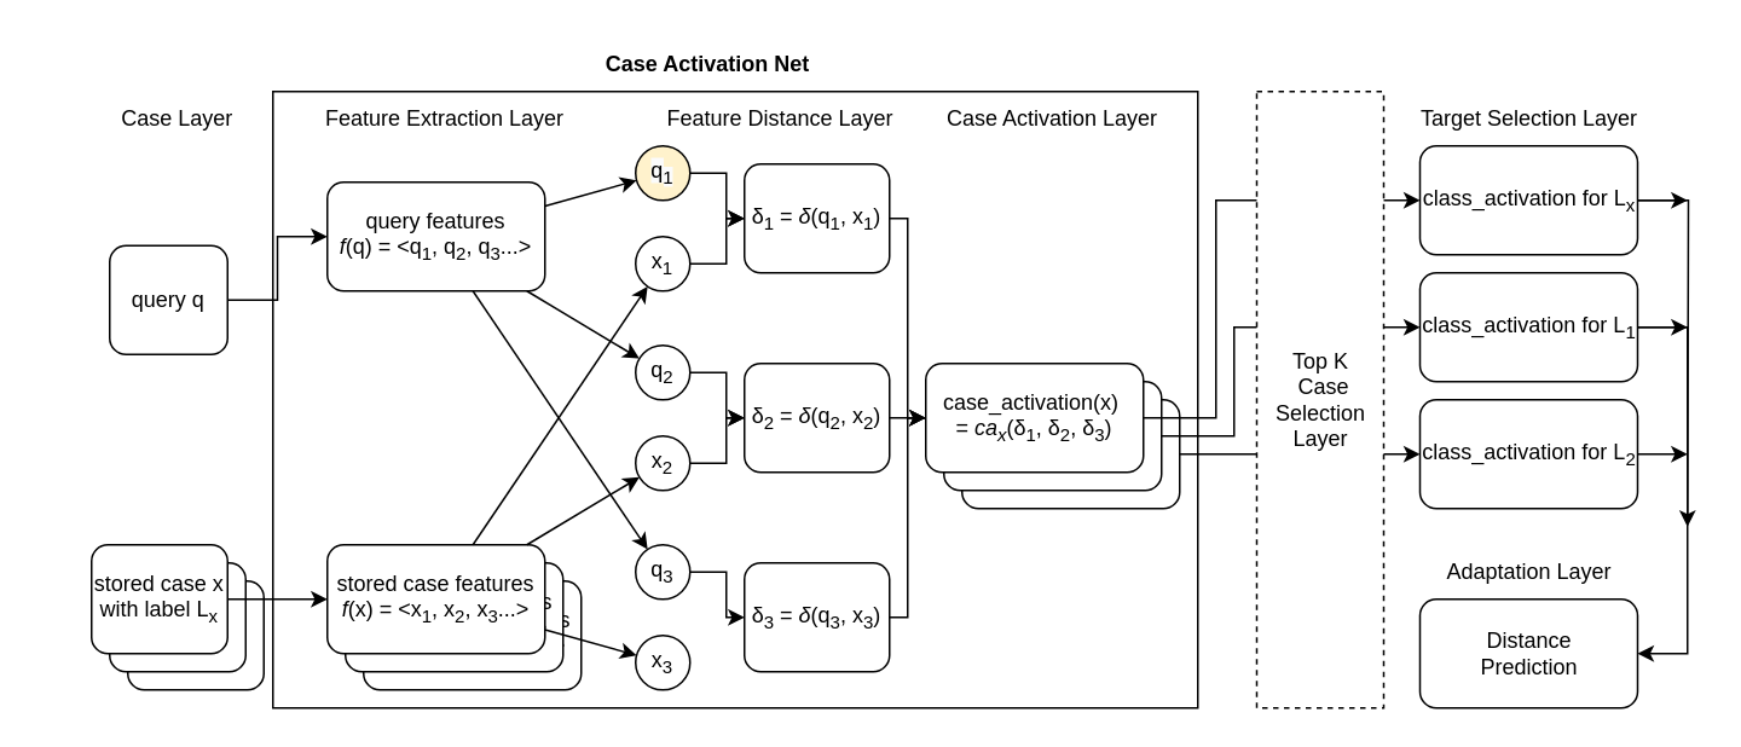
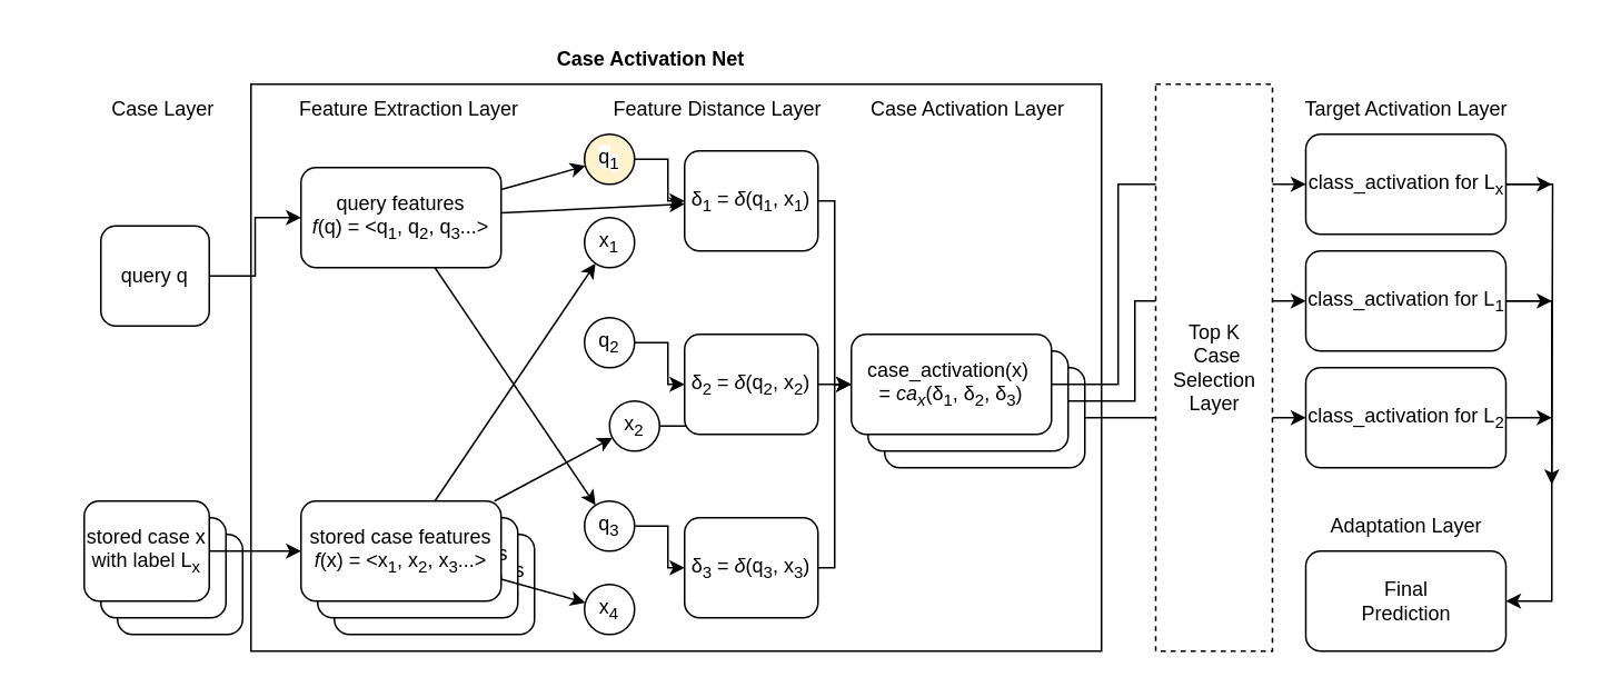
  <mxCell id="0" />
  <mxCell id="1" parent="0" />
  <mxCell id="2" value="" style="rounded=0;whiteSpace=wrap;html=1;" vertex="1" parent="1"><mxGeometry x="150" y="50" width="510" height="340" as="geometry" /></mxCell>
  <mxCell id="3" value="" style="edgeStyle=orthogonalEdgeStyle;rounded=0;orthogonalLoop=1;jettySize=auto;html=1;" edge="1" parent="1" source="4" target="36"><mxGeometry relative="1" as="geometry" /></mxCell>
  <mxCell id="4" value="query q" style="rounded=1;whiteSpace=wrap;html=1;" vertex="1" parent="1"><mxGeometry x="60" y="135" width="65" height="60" as="geometry" /></mxCell>
  <mxCell id="5" style="edgeStyle=orthogonalEdgeStyle;rounded=0;orthogonalLoop=1;jettySize=auto;html=1;" edge="1" parent="1" source="6" target="17"><mxGeometry relative="1" as="geometry" /></mxCell>
  <mxCell id="6" value="&lt;span style=&quot;color: rgb(0, 0, 0); font-family: Helvetica; font-size: 12px; font-style: normal; font-variant-ligatures: normal; font-variant-caps: normal; font-weight: 400; letter-spacing: normal; orphans: 2; text-align: center; text-indent: 0px; text-transform: none; widows: 2; word-spacing: 0px; -webkit-text-stroke-width: 0px; background-color: rgb(251, 251, 251); text-decoration-thickness: initial; text-decoration-style: initial; text-decoration-color: initial; float: none; display: inline !important;&quot;&gt;q&lt;/span&gt;&lt;sub style=&quot;border-color: var(--border-color); color: rgb(0, 0, 0); font-family: Helvetica; font-style: normal; font-variant-ligatures: normal; font-variant-caps: normal; font-weight: 400; letter-spacing: normal; orphans: 2; text-align: center; text-indent: 0px; text-transform: none; widows: 2; word-spacing: 0px; -webkit-text-stroke-width: 0px; background-color: rgb(251, 251, 251); text-decoration-thickness: initial; text-decoration-style: initial; text-decoration-color: initial;&quot;&gt;1&lt;/sub&gt;" style="ellipse;whiteSpace=wrap;html=1;aspect=fixed;fillColor=#fff2cc;" vertex="1" parent="1"><mxGeometry x="350" y="80" width="30" height="30" as="geometry" /></mxCell>
  <mxCell id="7" style="edgeStyle=orthogonalEdgeStyle;rounded=0;orthogonalLoop=1;jettySize=auto;html=1;" edge="1" parent="1" source="8" target="19"><mxGeometry relative="1" as="geometry" /></mxCell>
  <mxCell id="8" value="q&lt;sub style=&quot;border-color: var(--border-color);&quot;&gt;2&lt;/sub&gt;" style="ellipse;whiteSpace=wrap;html=1;aspect=fixed;" vertex="1" parent="1"><mxGeometry x="350" y="190" width="30" height="30" as="geometry" /></mxCell>
  <mxCell id="9" style="edgeStyle=orthogonalEdgeStyle;rounded=0;orthogonalLoop=1;jettySize=auto;html=1;" edge="1" parent="1" source="10" target="21"><mxGeometry relative="1" as="geometry" /></mxCell>
  <mxCell id="10" value="q&lt;sub style=&quot;border-color: var(--border-color);&quot;&gt;3&lt;/sub&gt;" style="ellipse;whiteSpace=wrap;html=1;aspect=fixed;" vertex="1" parent="1"><mxGeometry x="350" y="300" width="30" height="30" as="geometry" /></mxCell>
- <mxCell id="11" style="edgeStyle=orthogonalEdgeStyle;rounded=0;orthogonalLoop=1;jettySize=auto;html=1;" edge="1" parent="1" source="12" target="17"><mxGeometry relative="1" as="geometry" /></mxCell>
  <mxCell id="12" value="x&lt;sub style=&quot;border-color: var(--border-color);&quot;&gt;1&lt;/sub&gt;" style="ellipse;whiteSpace=wrap;html=1;aspect=fixed;" vertex="1" parent="1"><mxGeometry x="350" y="130" width="30" height="30" as="geometry" /></mxCell>
  <mxCell id="13" style="edgeStyle=orthogonalEdgeStyle;rounded=0;orthogonalLoop=1;jettySize=auto;html=1;" edge="1" parent="1" source="14" target="19"><mxGeometry relative="1" as="geometry" /></mxCell>
- <mxCell id="14" value="x&lt;sub style=&quot;border-color: var(--border-color);&quot;&gt;2&lt;/sub&gt;" style="ellipse;whiteSpace=wrap;html=1;aspect=fixed;" vertex="1" parent="1"><mxGeometry x="350" y="240" width="30" height="30" as="geometry" /></mxCell>
- <mxCell id="15" value="x&lt;sub style=&quot;border-color: var(--border-color);&quot;&gt;3&lt;/sub&gt;" style="ellipse;whiteSpace=wrap;html=1;aspect=fixed;" vertex="1" parent="1"><mxGeometry x="350" y="350" width="30" height="30" as="geometry" /></mxCell>
+ <mxCell id="14" value="x&lt;sub style=&quot;border-color: var(--border-color);&quot;&gt;2&lt;/sub&gt;" style="ellipse;whiteSpace=wrap;html=1;aspect=fixed;" vertex="1" parent="1"><mxGeometry x="365" y="240" width="30" height="30" as="geometry" /></mxCell>
+ <mxCell id="15" value="x&lt;sub style=&quot;border-color: var(--border-color);&quot;&gt;4&lt;/sub&gt;" style="ellipse;whiteSpace=wrap;html=1;aspect=fixed;" vertex="1" parent="1"><mxGeometry x="350" y="350" width="30" height="30" as="geometry" /></mxCell>
  <mxCell id="16" style="edgeStyle=orthogonalEdgeStyle;rounded=0;orthogonalLoop=1;jettySize=auto;html=1;entryX=0;entryY=0.5;entryDx=0;entryDy=0;" edge="1" parent="1" source="17" target="54"><mxGeometry relative="1" as="geometry"><Array as="points"><mxPoint x="500" y="120" /><mxPoint x="500" y="230" /></Array></mxGeometry></mxCell>
  <mxCell id="17" value="δ&lt;sub&gt;1&lt;/sub&gt; = &lt;i&gt;δ&lt;/i&gt;(q&lt;sub style=&quot;border-color: var(--border-color);&quot;&gt;1&lt;/sub&gt;, x&lt;sub style=&quot;border-color: var(--border-color);&quot;&gt;1&lt;/sub&gt;)" style="rounded=1;whiteSpace=wrap;html=1;" vertex="1" parent="1"><mxGeometry x="410" y="90" width="80" height="60" as="geometry" /></mxCell>
  <mxCell id="18" value="" style="edgeStyle=orthogonalEdgeStyle;rounded=0;orthogonalLoop=1;jettySize=auto;html=1;" edge="1" parent="1" source="19" target="54"><mxGeometry relative="1" as="geometry" /></mxCell>
  <mxCell id="19" value="δ&lt;sub&gt;2&lt;/sub&gt; = &lt;i&gt;δ&lt;/i&gt;(q&lt;sub style=&quot;border-color: var(--border-color);&quot;&gt;2&lt;/sub&gt;, x&lt;sub style=&quot;border-color: var(--border-color);&quot;&gt;2&lt;/sub&gt;)" style="rounded=1;whiteSpace=wrap;html=1;" vertex="1" parent="1"><mxGeometry x="410" y="200" width="80" height="60" as="geometry" /></mxCell>
  <mxCell id="20" style="edgeStyle=orthogonalEdgeStyle;rounded=0;orthogonalLoop=1;jettySize=auto;html=1;entryX=0;entryY=0.5;entryDx=0;entryDy=0;" edge="1" parent="1" source="21" target="54"><mxGeometry relative="1" as="geometry"><Array as="points"><mxPoint x="500" y="340" /><mxPoint x="500" y="230" /></Array></mxGeometry></mxCell>
  <mxCell id="21" value="δ&lt;sub&gt;3&lt;/sub&gt; = &lt;i&gt;δ&lt;/i&gt;(q&lt;sub style=&quot;border-color: var(--border-color);&quot;&gt;3&lt;/sub&gt;, x&lt;sub style=&quot;border-color: var(--border-color);&quot;&gt;3&lt;/sub&gt;)" style="rounded=1;whiteSpace=wrap;html=1;" vertex="1" parent="1"><mxGeometry x="410" y="310" width="80" height="60" as="geometry" /></mxCell>
  <mxCell id="22" style="edgeStyle=orthogonalEdgeStyle;rounded=0;orthogonalLoop=1;jettySize=auto;html=1;" edge="1" parent="1" source="24"><mxGeometry relative="1" as="geometry"><mxPoint x="930" y="290" as="targetPoint" /></mxGeometry></mxCell>
  <mxCell id="23" style="edgeStyle=orthogonalEdgeStyle;rounded=0;orthogonalLoop=1;jettySize=auto;html=1;" edge="1" parent="1" source="24"><mxGeometry relative="1" as="geometry"><mxPoint x="930" y="110" as="targetPoint" /></mxGeometry></mxCell>
  <mxCell id="24" value="class_activation for L&lt;sub&gt;x&lt;/sub&gt;" style="rounded=1;whiteSpace=wrap;html=1;" vertex="1" parent="1"><mxGeometry x="782.5" y="80" width="120" height="60" as="geometry" /></mxCell>
  <mxCell id="25" value="Feature Distance Layer" style="text;html=1;strokeColor=none;fillColor=none;align=center;verticalAlign=middle;whiteSpace=wrap;rounded=0;" vertex="1" parent="1"><mxGeometry x="335" y="50" width="190" height="30" as="geometry" /></mxCell>
  <mxCell id="26" value="Feature Extraction Layer" style="text;html=1;strokeColor=none;fillColor=none;align=center;verticalAlign=middle;whiteSpace=wrap;rounded=0;" vertex="1" parent="1"><mxGeometry x="150" y="50" width="190" height="30" as="geometry" /></mxCell>
  <mxCell id="27" value="Case Activation Layer" style="text;html=1;strokeColor=none;fillColor=none;align=center;verticalAlign=middle;whiteSpace=wrap;rounded=0;" vertex="1" parent="1"><mxGeometry x="485" y="50" width="190" height="30" as="geometry" /></mxCell>
  <mxCell id="28" value="&lt;b&gt;Case Activation Net&lt;/b&gt;" style="text;html=1;strokeColor=none;fillColor=none;align=center;verticalAlign=middle;whiteSpace=wrap;rounded=0;" vertex="1" parent="1"><mxGeometry x="320" y="20" width="140" height="30" as="geometry" /></mxCell>
  <mxCell id="29" value="" style="edgeStyle=orthogonalEdgeStyle;rounded=0;orthogonalLoop=1;jettySize=auto;html=1;entryX=1;entryY=0.5;entryDx=0;entryDy=0;" edge="1" parent="1" source="31" target="57"><mxGeometry relative="1" as="geometry"><Array as="points"><mxPoint x="930" y="180" /><mxPoint x="930" y="360" /></Array></mxGeometry></mxCell>
  <mxCell id="30" style="edgeStyle=orthogonalEdgeStyle;rounded=0;orthogonalLoop=1;jettySize=auto;html=1;" edge="1" parent="1" source="31"><mxGeometry relative="1" as="geometry"><mxPoint x="930" y="180" as="targetPoint" /></mxGeometry></mxCell>
  <mxCell id="31" value="class_activation for L&lt;sub&gt;1&lt;/sub&gt;" style="rounded=1;whiteSpace=wrap;html=1;" vertex="1" parent="1"><mxGeometry x="782.5" y="150" width="120" height="60" as="geometry" /></mxCell>
  <mxCell id="32" style="edgeStyle=orthogonalEdgeStyle;rounded=0;orthogonalLoop=1;jettySize=auto;html=1;" edge="1" parent="1" source="33"><mxGeometry relative="1" as="geometry"><mxPoint x="930" y="250" as="targetPoint" /></mxGeometry></mxCell>
  <mxCell id="33" value="class_activation for L&lt;sub&gt;2&lt;/sub&gt;" style="rounded=1;whiteSpace=wrap;html=1;" vertex="1" parent="1"><mxGeometry x="782.5" y="220" width="120" height="60" as="geometry" /></mxCell>
  <mxCell id="34" value="Case Layer" style="text;html=1;strokeColor=none;fillColor=none;align=center;verticalAlign=middle;whiteSpace=wrap;rounded=0;" vertex="1" parent="1"><mxGeometry x="20" y="50" width="155" height="30" as="geometry" /></mxCell>
- <mxCell id="35" value="Target Selection Layer" style="text;html=1;strokeColor=none;fillColor=none;align=center;verticalAlign=middle;whiteSpace=wrap;rounded=0;" vertex="1" parent="1"><mxGeometry x="747.5" y="50" width="190" height="30" as="geometry" /></mxCell>
+ <mxCell id="35" value="Target Activation Layer" style="text;html=1;strokeColor=none;fillColor=none;align=center;verticalAlign=middle;whiteSpace=wrap;rounded=0;" vertex="1" parent="1"><mxGeometry x="747.5" y="50" width="190" height="30" as="geometry" /></mxCell>
  <mxCell id="36" value="query features&lt;br&gt;&lt;i&gt;f&lt;/i&gt;(q) = &amp;lt;q&lt;sub&gt;1&lt;/sub&gt;, q&lt;sub&gt;2&lt;/sub&gt;, q&lt;sub&gt;3&lt;/sub&gt;...&amp;gt;" style="rounded=1;whiteSpace=wrap;html=1;" vertex="1" parent="1"><mxGeometry x="180" y="100" width="120" height="60" as="geometry" /></mxCell>
  <mxCell id="37" value="" style="rounded=1;whiteSpace=wrap;html=1;" vertex="1" parent="1"><mxGeometry x="70" y="320" width="75" height="60" as="geometry" /></mxCell>
  <mxCell id="38" value="" style="rounded=1;whiteSpace=wrap;html=1;" vertex="1" parent="1"><mxGeometry x="60" y="310" width="75" height="60" as="geometry" /></mxCell>
  <mxCell id="39" value="stored case x&lt;br&gt;with label L&lt;sub&gt;x&lt;/sub&gt;" style="rounded=1;whiteSpace=wrap;html=1;" vertex="1" parent="1"><mxGeometry x="50" y="300" width="75" height="60" as="geometry" /></mxCell>
  <mxCell id="40" style="edgeStyle=orthogonalEdgeStyle;rounded=0;orthogonalLoop=1;jettySize=auto;html=1;exitX=1;exitY=0.5;exitDx=0;exitDy=0;entryX=0;entryY=0.5;entryDx=0;entryDy=0;" edge="1" parent="1" source="39" target="46"><mxGeometry relative="1" as="geometry" /></mxCell>
  <mxCell id="41" style="rounded=0;orthogonalLoop=1;jettySize=auto;html=1;" edge="1" parent="1" source="36" target="6"><mxGeometry relative="1" as="geometry" /></mxCell>
- <mxCell id="42" style="rounded=0;orthogonalLoop=1;jettySize=auto;html=1;" edge="1" parent="1" source="36" target="8"><mxGeometry relative="1" as="geometry" /></mxCell>
+ <mxCell id="42" style="rounded=0;orthogonalLoop=1;jettySize=auto;html=1;" edge="1" parent="1" source="36" target="17"><mxGeometry relative="1" as="geometry" /></mxCell>
  <mxCell id="43" style="rounded=0;orthogonalLoop=1;jettySize=auto;html=1;" edge="1" parent="1" source="36" target="10"><mxGeometry relative="1" as="geometry" /></mxCell>
  <mxCell id="44" value="stored case features&lt;br&gt;&lt;i&gt;f&lt;/i&gt;(x) = &amp;lt;x&lt;sub&gt;1&lt;/sub&gt;, x&lt;sub&gt;2&lt;/sub&gt;, x&lt;sub&gt;3&lt;/sub&gt;...&amp;gt;" style="rounded=1;whiteSpace=wrap;html=1;" vertex="1" parent="1"><mxGeometry x="200" y="320" width="120" height="60" as="geometry" /></mxCell>
  <mxCell id="45" value="stored case features&lt;br&gt;&lt;i&gt;f&lt;/i&gt;(x) = &amp;lt;x&lt;sub&gt;1&lt;/sub&gt;, x&lt;sub&gt;2&lt;/sub&gt;, x&lt;sub&gt;3&lt;/sub&gt;...&amp;gt;" style="rounded=1;whiteSpace=wrap;html=1;" vertex="1" parent="1"><mxGeometry x="190" y="310" width="120" height="60" as="geometry" /></mxCell>
  <mxCell id="46" value="stored case features&lt;br&gt;&lt;i&gt;f&lt;/i&gt;(x) = &amp;lt;x&lt;sub&gt;1&lt;/sub&gt;, x&lt;sub&gt;2&lt;/sub&gt;, x&lt;sub&gt;3&lt;/sub&gt;...&amp;gt;" style="rounded=1;whiteSpace=wrap;html=1;" vertex="1" parent="1"><mxGeometry x="180" y="300" width="120" height="60" as="geometry" /></mxCell>
  <mxCell id="47" style="rounded=0;orthogonalLoop=1;jettySize=auto;html=1;" edge="1" parent="1" source="46" target="12"><mxGeometry relative="1" as="geometry" /></mxCell>
  <mxCell id="48" style="rounded=0;orthogonalLoop=1;jettySize=auto;html=1;" edge="1" parent="1" source="46" target="14"><mxGeometry relative="1" as="geometry" /></mxCell>
  <mxCell id="49" style="rounded=0;orthogonalLoop=1;jettySize=auto;html=1;" edge="1" parent="1" source="46" target="15"><mxGeometry relative="1" as="geometry" /></mxCell>
  <mxCell id="50" style="edgeStyle=orthogonalEdgeStyle;rounded=0;orthogonalLoop=1;jettySize=auto;html=1;entryX=0;entryY=0.5;entryDx=0;entryDy=0;" edge="1" parent="1" source="51" target="33"><mxGeometry relative="1" as="geometry"><Array as="points"><mxPoint x="730" y="250" /><mxPoint x="730" y="250" /></Array></mxGeometry></mxCell>
  <mxCell id="51" value="case_activation(x)&amp;nbsp;&lt;br&gt;=&amp;nbsp;&lt;i&gt;ca&lt;sub&gt;x&lt;/sub&gt;&lt;/i&gt;(δ&lt;sub&gt;1&lt;/sub&gt;, δ&lt;sub&gt;2&lt;/sub&gt;, δ&lt;sub&gt;3&lt;/sub&gt;)" style="rounded=1;whiteSpace=wrap;html=1;" vertex="1" parent="1"><mxGeometry x="530" y="220" width="120" height="60" as="geometry" /></mxCell>
  <mxCell id="52" style="edgeStyle=orthogonalEdgeStyle;rounded=0;orthogonalLoop=1;jettySize=auto;html=1;entryX=0;entryY=0.5;entryDx=0;entryDy=0;" edge="1" parent="1" source="53" target="31"><mxGeometry relative="1" as="geometry"><Array as="points"><mxPoint x="680" y="240" /><mxPoint x="680" y="180" /></Array></mxGeometry></mxCell>
  <mxCell id="53" value="case_activation(x)&amp;nbsp;&lt;br&gt;=&amp;nbsp;&lt;i&gt;ca&lt;sub&gt;x&lt;/sub&gt;&lt;/i&gt;(δ&lt;sub&gt;1&lt;/sub&gt;, δ&lt;sub&gt;2&lt;/sub&gt;, δ&lt;sub&gt;3&lt;/sub&gt;)" style="rounded=1;whiteSpace=wrap;html=1;" vertex="1" parent="1"><mxGeometry x="520" y="210" width="120" height="60" as="geometry" /></mxCell>
  <mxCell id="54" value="case_activation(x)&amp;nbsp;&lt;br&gt;=&amp;nbsp;&lt;i&gt;ca&lt;sub&gt;x&lt;/sub&gt;&lt;/i&gt;(δ&lt;sub&gt;1&lt;/sub&gt;, δ&lt;sub&gt;2&lt;/sub&gt;, δ&lt;sub&gt;3&lt;/sub&gt;)" style="rounded=1;whiteSpace=wrap;html=1;" vertex="1" parent="1"><mxGeometry x="510" y="200" width="120" height="60" as="geometry" /></mxCell>
  <mxCell id="55" value="" style="edgeStyle=orthogonalEdgeStyle;rounded=0;orthogonalLoop=1;jettySize=auto;html=1;" edge="1" parent="1" source="54" target="24"><mxGeometry relative="1" as="geometry"><mxPoint x="760" y="230" as="targetPoint" /><Array as="points"><mxPoint x="670" y="230" /><mxPoint x="670" y="110" /></Array></mxGeometry></mxCell>
  <mxCell id="56" value="Top K&lt;br&gt;&amp;nbsp;Case Selection Layer" style="rounded=0;whiteSpace=wrap;html=1;dashed=1;" vertex="1" parent="1"><mxGeometry x="692.5" y="50" width="70" height="340" as="geometry" /></mxCell>
- <mxCell id="57" value="&lt;div&gt;Distance&lt;/div&gt;Prediction" style="rounded=1;whiteSpace=wrap;html=1;" vertex="1" parent="1"><mxGeometry x="782.5" y="330" width="120" height="60" as="geometry" /></mxCell>
+ <mxCell id="57" value="&lt;div&gt;Final&lt;/div&gt;Prediction" style="rounded=1;whiteSpace=wrap;html=1;" vertex="1" parent="1"><mxGeometry x="782.5" y="330" width="120" height="60" as="geometry" /></mxCell>
  <mxCell id="58" value="Adaptation Layer" style="text;html=1;strokeColor=none;fillColor=none;align=center;verticalAlign=middle;whiteSpace=wrap;rounded=0;" vertex="1" parent="1"><mxGeometry x="747.5" y="300" width="190" height="30" as="geometry" /></mxCell>
